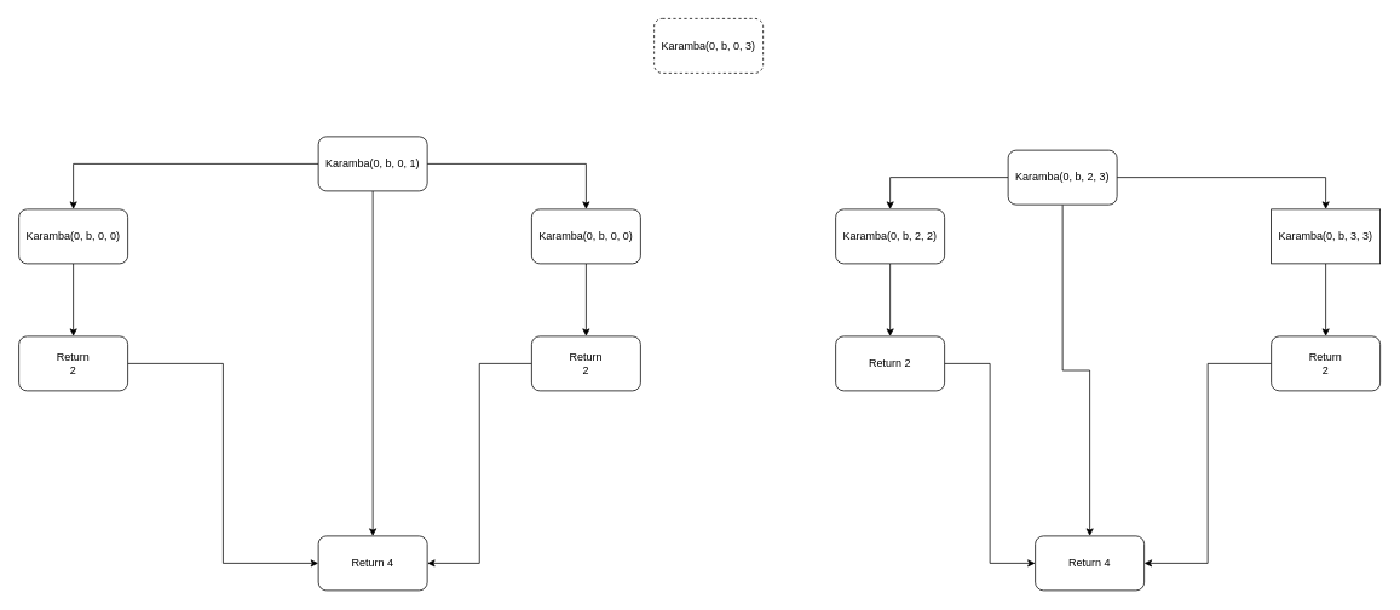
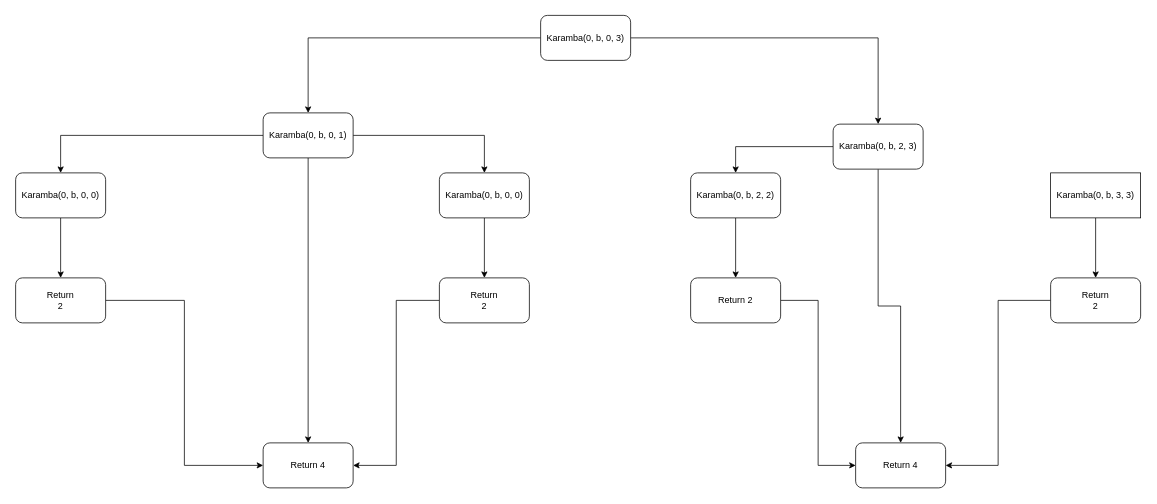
  <mxCell id="0" />
  <mxCell id="1" parent="0" />
- <mxCell id="4" value="Karamba(0, b, 0, 3)" style="rounded=1;whiteSpace=wrap;html=1;dashed=1;" vertex="1" parent="1"><mxGeometry x="720" y="20" width="120" height="60" as="geometry" /></mxCell>
+ <mxCell id="2" value="" style="edgeStyle=orthogonalEdgeStyle;rounded=0;orthogonalLoop=1;jettySize=auto;html=1;" edge="1" parent="1" source="4" target="8"><mxGeometry relative="1" as="geometry" /></mxCell>
+ <mxCell id="3" value="" style="edgeStyle=orthogonalEdgeStyle;rounded=0;orthogonalLoop=1;jettySize=auto;html=1;" edge="1" parent="1" source="4" target="21"><mxGeometry relative="1" as="geometry" /></mxCell>
+ <mxCell id="4" value="Karamba(0, b, 0, 3)" style="rounded=1;whiteSpace=wrap;html=1;" vertex="1" parent="1"><mxGeometry x="720" y="20" width="120" height="60" as="geometry" /></mxCell>
  <mxCell id="5" value="" style="edgeStyle=orthogonalEdgeStyle;rounded=0;orthogonalLoop=1;jettySize=auto;html=1;" edge="1" parent="1" source="8" target="10"><mxGeometry relative="1" as="geometry" /></mxCell>
  <mxCell id="6" value="" style="edgeStyle=orthogonalEdgeStyle;rounded=0;orthogonalLoop=1;jettySize=auto;html=1;" edge="1" parent="1" source="8" target="12"><mxGeometry relative="1" as="geometry" /></mxCell>
  <mxCell id="7" value="" style="edgeStyle=orthogonalEdgeStyle;rounded=0;orthogonalLoop=1;jettySize=auto;html=1;" edge="1" parent="1" source="8" target="17"><mxGeometry relative="1" as="geometry" /></mxCell>
  <mxCell id="8" value="Karamba(0, b, 0, 1)" style="rounded=1;whiteSpace=wrap;html=1;" vertex="1" parent="1"><mxGeometry x="350" y="150" width="120" height="60" as="geometry" /></mxCell>
  <mxCell id="9" value="" style="edgeStyle=orthogonalEdgeStyle;rounded=0;orthogonalLoop=1;jettySize=auto;html=1;" edge="1" parent="1" source="10" target="16"><mxGeometry relative="1" as="geometry" /></mxCell>
  <mxCell id="10" value="Karamba(0, b, 0, 0)" style="rounded=1;whiteSpace=wrap;html=1;" vertex="1" parent="1"><mxGeometry x="20" y="230" width="120" height="60" as="geometry" /></mxCell>
  <mxCell id="11" value="" style="edgeStyle=orthogonalEdgeStyle;rounded=0;orthogonalLoop=1;jettySize=auto;html=1;" edge="1" parent="1" source="12" target="14"><mxGeometry relative="1" as="geometry" /></mxCell>
  <mxCell id="12" value="Karamba(0, b, 0, 0)" style="rounded=1;whiteSpace=wrap;html=1;" vertex="1" parent="1"><mxGeometry x="585" y="230" width="120" height="60" as="geometry" /></mxCell>
  <mxCell id="13" style="edgeStyle=orthogonalEdgeStyle;rounded=0;orthogonalLoop=1;jettySize=auto;html=1;entryX=1;entryY=0.5;entryDx=0;entryDy=0;" edge="1" parent="1" source="14" target="17"><mxGeometry relative="1" as="geometry" /></mxCell>
  <mxCell id="14" value="&lt;div&gt;Return&lt;/div&gt;&lt;div&gt;2&lt;br&gt;&lt;/div&gt;" style="rounded=1;whiteSpace=wrap;html=1;" vertex="1" parent="1"><mxGeometry x="585" y="370" width="120" height="60" as="geometry" /></mxCell>
  <mxCell id="15" style="edgeStyle=orthogonalEdgeStyle;rounded=0;orthogonalLoop=1;jettySize=auto;html=1;entryX=0;entryY=0.5;entryDx=0;entryDy=0;" edge="1" parent="1" source="16" target="17"><mxGeometry relative="1" as="geometry" /></mxCell>
  <mxCell id="16" value="&lt;div&gt;Return&lt;/div&gt;&lt;div&gt;2&lt;br&gt;&lt;/div&gt;" style="rounded=1;whiteSpace=wrap;html=1;" vertex="1" parent="1"><mxGeometry x="20" y="370" width="120" height="60" as="geometry" /></mxCell>
  <mxCell id="17" value="Return 4" style="rounded=1;whiteSpace=wrap;html=1;" vertex="1" parent="1"><mxGeometry x="350" y="590" width="120" height="60" as="geometry" /></mxCell>
- <mxCell id="18" value="" style="edgeStyle=orthogonalEdgeStyle;rounded=0;orthogonalLoop=1;jettySize=auto;html=1;" edge="1" parent="1" source="21" target="23"><mxGeometry relative="1" as="geometry" /></mxCell>
  <mxCell id="19" value="" style="edgeStyle=orthogonalEdgeStyle;rounded=0;orthogonalLoop=1;jettySize=auto;html=1;" edge="1" parent="1" source="21" target="27"><mxGeometry relative="1" as="geometry" /></mxCell>
  <mxCell id="20" value="" style="edgeStyle=orthogonalEdgeStyle;rounded=0;orthogonalLoop=1;jettySize=auto;html=1;" edge="1" parent="1" source="21" target="30"><mxGeometry relative="1" as="geometry" /></mxCell>
  <mxCell id="21" value="Karamba(0, b, 2, 3)" style="rounded=1;whiteSpace=wrap;html=1;" vertex="1" parent="1"><mxGeometry x="1110" y="165" width="120" height="60" as="geometry" /></mxCell>
  <mxCell id="22" value="" style="edgeStyle=orthogonalEdgeStyle;rounded=0;orthogonalLoop=1;jettySize=auto;html=1;" edge="1" parent="1" source="23" target="25"><mxGeometry relative="1" as="geometry" /></mxCell>
  <mxCell id="23" value="Karamba(0, b, 3, 3)" style="whiteSpace=wrap;html=1;rounded=0;" vertex="1" parent="1"><mxGeometry x="1400" y="230" width="120" height="60" as="geometry" /></mxCell>
  <mxCell id="24" style="edgeStyle=orthogonalEdgeStyle;rounded=0;orthogonalLoop=1;jettySize=auto;html=1;entryX=1;entryY=0.5;entryDx=0;entryDy=0;" edge="1" parent="1" source="25" target="30"><mxGeometry relative="1" as="geometry" /></mxCell>
  <mxCell id="25" value="&lt;div&gt;Return&lt;/div&gt;&lt;div&gt;2&lt;br&gt;&lt;/div&gt;" style="rounded=1;whiteSpace=wrap;html=1;" vertex="1" parent="1"><mxGeometry x="1400" y="370" width="120" height="60" as="geometry" /></mxCell>
  <mxCell id="26" value="" style="edgeStyle=orthogonalEdgeStyle;rounded=0;orthogonalLoop=1;jettySize=auto;html=1;" edge="1" parent="1" source="27" target="29"><mxGeometry relative="1" as="geometry" /></mxCell>
  <mxCell id="27" value="Karamba(0, b, 2, 2)" style="rounded=1;whiteSpace=wrap;html=1;" vertex="1" parent="1"><mxGeometry x="920" y="230" width="120" height="60" as="geometry" /></mxCell>
  <mxCell id="28" style="edgeStyle=orthogonalEdgeStyle;rounded=0;orthogonalLoop=1;jettySize=auto;html=1;entryX=0;entryY=0.5;entryDx=0;entryDy=0;" edge="1" parent="1" source="29" target="30"><mxGeometry relative="1" as="geometry" /></mxCell>
  <mxCell id="29" value="Return 2" style="rounded=1;whiteSpace=wrap;html=1;" vertex="1" parent="1"><mxGeometry x="920" y="370" width="120" height="60" as="geometry" /></mxCell>
  <mxCell id="30" value="&lt;div&gt;Return 4&lt;/div&gt;" style="rounded=1;whiteSpace=wrap;html=1;" vertex="1" parent="1"><mxGeometry x="1140" y="590" width="120" height="60" as="geometry" /></mxCell>
